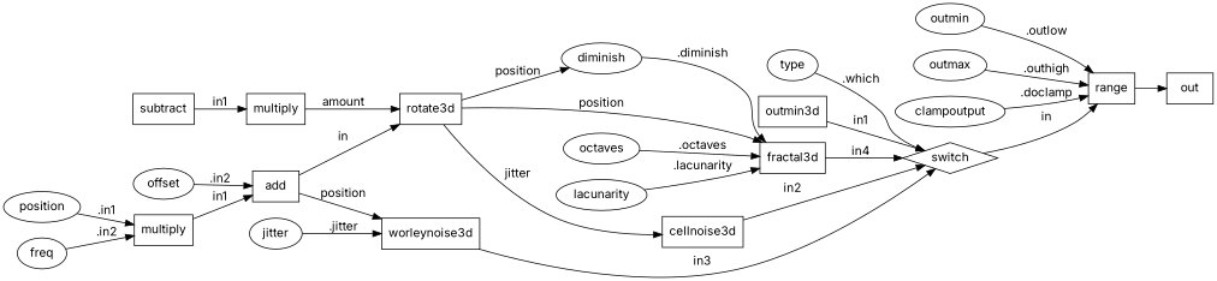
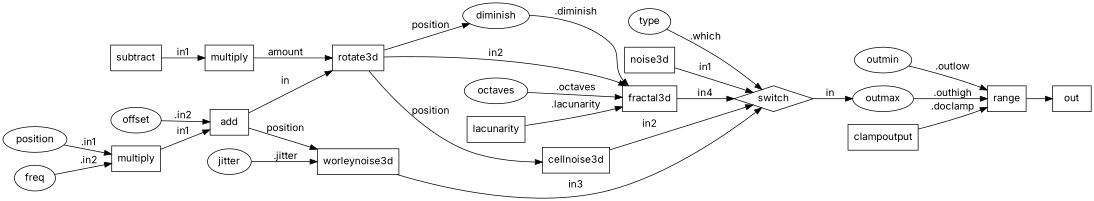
  digraph {
    fontname=Inter
    rankdir=LR
    node [fontname=Inter shape=box]
    edge [fontname=Inter]
    n1 [label=range]
    n2 [label=out]
    n3 [label=outmin shape=ellipse]
    n4 [label=outmax shape=ellipse]
-   n5 [label=clampoutput shape=ellipse]
+   n5 [label=clampoutput]
    n6 [label=switch shape=diamond]
    n7 [label=type shape=ellipse]
-   n8 [label=outmin3d]
+   n8 [label=noise3d]
    n9 [label=rotate3d]
    n10 [label=cellnoise3d]
    n11 [label=fractal3d]
    n12 [label=diminish shape=ellipse]
    n13 [label=add]
    n14 [label=worleynoise3d]
    n15 [label=offset shape=ellipse]
    n16 [label=multiply]
    n17 [label=position shape=ellipse]
    n18 [label=freq shape=ellipse]
    n19 [label=multiply]
    n20 [label=subtract]
    n21 [label=jitter shape=ellipse]
    n22 [label=octaves shape=ellipse]
-   n23 [label=lacunarity shape=ellipse]
+   n23 [label=lacunarity]
    n1 -> n2
    n3 -> n1 [label=".outlow"]
    n4 -> n1 [label=".outhigh"]
    n5 -> n1 [label=".doclamp"]
-   n6 -> n1 [label=in]
+   n6 -> n4 [label=in]
    n7 -> n6 [label=".which"]
    n8 -> n6 [label=in1]
-   n9 -> n10 [label=jitter]
-   n9 -> n11 [label=position]
+   n9 -> n10 [label=position]
+   n9 -> n11 [label=in2]
    n9 -> n12 [label=position]
    n10 -> n6 [label=in2]
    n11 -> n6 [label=in4]
    n12 -> n11 [label=".diminish"]
    n13 -> n9 [label=in]
    n13 -> n14 [label=position]
    n14 -> n6 [label=in3]
    n15 -> n13 [label=".in2"]
    n16 -> n13 [label=in1]
    n17 -> n16 [label=".in1"]
    n18 -> n16 [label=".in2"]
    n19 -> n9 [label=amount]
    n20 -> n19 [label=in1]
    n21 -> n14 [label=".jitter"]
    n22 -> n11 [label=".octaves"]
    n23 -> n11 [label=".lacunarity"]
  }
